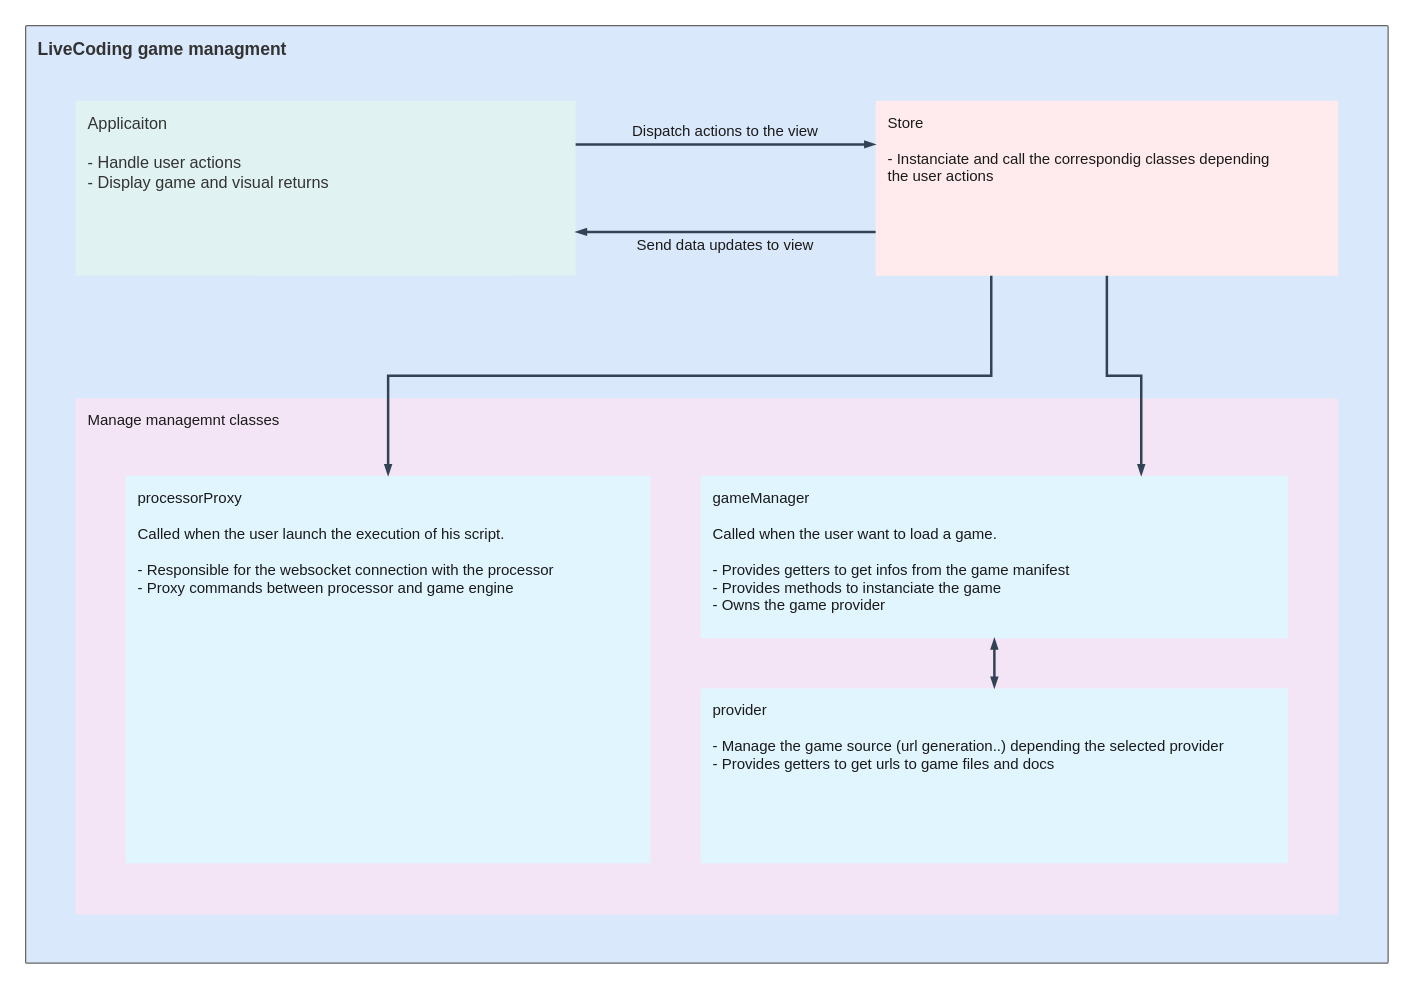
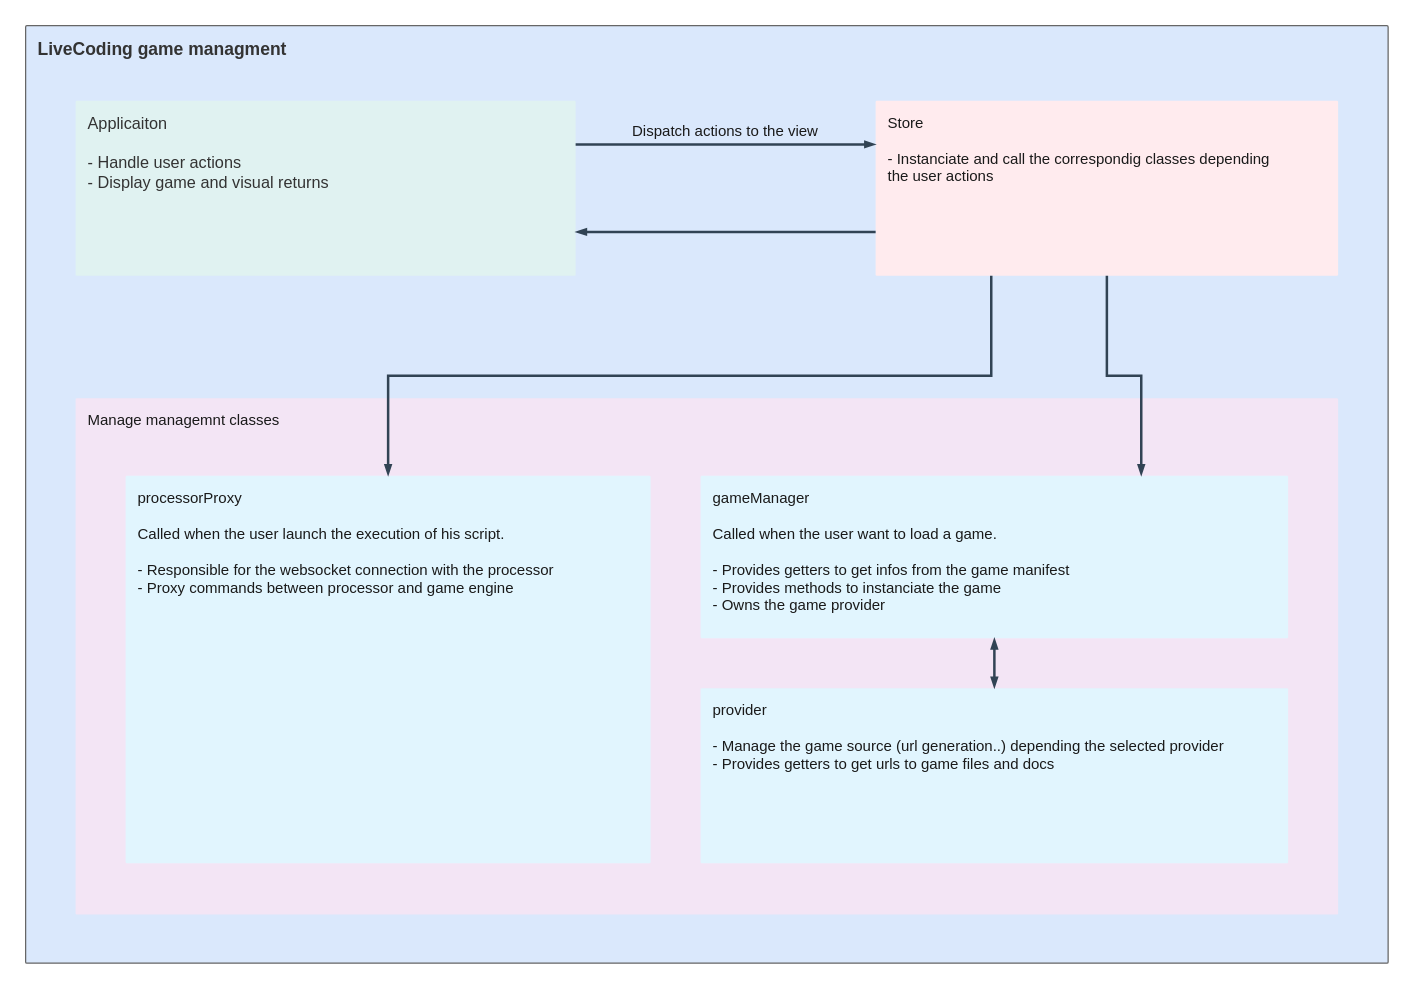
  <mxCell id="0" />
  <mxCell id="1" parent="0" />
  <mxCell id="2" value="&lt;font style=&quot;font-size: 14px&quot; color=&quot;#333333&quot;&gt;&lt;b&gt;LiveCoding game managment&lt;/b&gt;&lt;/font&gt;" style="points=[[0,0,0],[0.25,0,0],[0.5,0,0],[0.75,0,0],[1,0,0],[1,0.25,0],[1,0.5,0],[1,0.75,0],[1,1,0],[0.75,1,0],[0.5,1,0],[0.25,1,0],[0,1,0],[0,0.75,0],[0,0.5,0],[0,0.25,0]];rounded=1;absoluteArcSize=1;arcSize=2;html=1;strokeColor=#666666;shadow=0;dashed=0;fontSize=12;fontColor=#333333;align=left;verticalAlign=top;spacing=10;spacingTop=-4;fillColor=#dae8fc;" vertex="1" parent="1"><mxGeometry x="20" y="20" width="1090" height="750" as="geometry" /></mxCell>
  <mxCell id="3" value="&lt;font style=&quot;font-size: 13px&quot; color=&quot;#333333&quot;&gt;Applicaiton&lt;br&gt;&lt;br&gt;- Handle user actions&lt;br&gt;- Display game and visual returns&lt;/font&gt;&lt;br&gt;" style="points=[[0,0,0],[0.25,0,0],[0.5,0,0],[0.75,0,0],[1,0,0],[1,0.25,0],[1,0.5,0],[1,0.75,0],[1,1,0],[0.75,1,0],[0.5,1,0],[0.25,1,0],[0,1,0],[0,0.75,0],[0,0.5,0],[0,0.25,0]];rounded=1;absoluteArcSize=1;arcSize=2;html=1;strokeColor=none;gradientColor=none;shadow=0;dashed=0;fontSize=12;fontColor=#9E9E9E;align=left;verticalAlign=top;spacing=10;spacingTop=-4;fillColor=#E0F2F1;" vertex="1" parent="1"><mxGeometry x="60" y="80" width="400" height="140" as="geometry" /></mxCell>
  <mxCell id="4" value="&lt;font color=&quot;#1a1a1a&quot;&gt;Store&lt;br&gt;&lt;br&gt;- Instanciate and call the correspondig classes depending &lt;br&gt;the user actions&lt;/font&gt;&lt;br&gt;" style="points=[[0,0,0],[0.25,0,0],[0.5,0,0],[0.75,0,0],[1,0,0],[1,0.25,0],[1,0.5,0],[1,0.75,0],[1,1,0],[0.75,1,0],[0.5,1,0],[0.25,1,0],[0,1,0],[0,0.75,0],[0,0.5,0],[0,0.25,0]];rounded=1;absoluteArcSize=1;arcSize=2;html=1;strokeColor=none;gradientColor=none;shadow=0;dashed=0;fontSize=12;fontColor=#9E9E9E;align=left;verticalAlign=top;spacing=10;spacingTop=-4;fillColor=#FFEBEE;" vertex="1" parent="1"><mxGeometry x="700" y="80" width="370" height="140" as="geometry" /></mxCell>
  <mxCell id="5" value="&lt;font color=&quot;#1a1a1a&quot;&gt;Manage managemnt classes&lt;/font&gt;" style="points=[[0,0,0],[0.25,0,0],[0.5,0,0],[0.75,0,0],[1,0,0],[1,0.25,0],[1,0.5,0],[1,0.75,0],[1,1,0],[0.75,1,0],[0.5,1,0],[0.25,1,0],[0,1,0],[0,0.75,0],[0,0.5,0],[0,0.25,0]];rounded=1;absoluteArcSize=1;arcSize=2;html=1;strokeColor=none;gradientColor=none;shadow=0;dashed=0;fontSize=12;fontColor=#9E9E9E;align=left;verticalAlign=top;spacing=10;spacingTop=-4;fillColor=#F3E5F5;" vertex="1" parent="1"><mxGeometry x="60" y="318" width="1010" height="413" as="geometry" /></mxCell>
  <mxCell id="6" value="" style="edgeStyle=orthogonalEdgeStyle;fontSize=12;html=1;endArrow=blockThin;endFill=1;rounded=0;strokeWidth=2;endSize=4;startSize=4;dashed=0;strokeColor=#314354;exitX=1;exitY=0.25;exitDx=0;exitDy=0;exitPerimeter=0;entryX=0;entryY=0.25;entryDx=0;entryDy=0;entryPerimeter=0;fillColor=#647687;" edge="1" parent="1" source="3" target="4"><mxGeometry width="100" relative="1" as="geometry"><mxPoint x="430" y="-10" as="sourcePoint" /><mxPoint x="630" y="-10" as="targetPoint" /></mxGeometry></mxCell>
  <mxCell id="7" value="" style="edgeStyle=orthogonalEdgeStyle;fontSize=12;html=1;endArrow=blockThin;endFill=1;rounded=0;strokeWidth=2;endSize=4;startSize=4;dashed=0;strokeColor=#314354;exitX=0;exitY=0.75;exitDx=0;exitDy=0;exitPerimeter=0;entryX=1;entryY=0.75;entryDx=0;entryDy=0;entryPerimeter=0;fillColor=#647687;" edge="1" parent="1" source="4" target="3"><mxGeometry width="100" relative="1" as="geometry"><mxPoint x="470" y="140.667" as="sourcePoint" /><mxPoint x="710" y="140.667" as="targetPoint" /></mxGeometry></mxCell>
  <mxCell id="8" value="Dispatch actions to the view" style="text;align=center;fontStyle=0;verticalAlign=middle;spacingLeft=3;spacingRight=3;strokeColor=none;rotatable=0;points=[[0,0.5],[1,0.5]];portConstraint=eastwest;fillColor=none;fontColor=#1A1A1A;" vertex="1" parent="1"><mxGeometry x="480" y="91" width="200" height="26" as="geometry" /></mxCell>
- <mxCell id="9" value="Send data updates to view" style="text;align=center;fontStyle=0;verticalAlign=middle;spacingLeft=3;spacingRight=3;strokeColor=none;rotatable=0;points=[[0,0.5],[1,0.5]];portConstraint=eastwest;fillColor=none;fontColor=#1A1A1A;" vertex="1" parent="1"><mxGeometry x="480" y="182" width="200" height="26" as="geometry" /></mxCell>
  <mxCell id="10" value="&lt;font color=&quot;#1a1a1a&quot;&gt;gameManager&lt;br&gt;&lt;br&gt;Called when the user want to load a game.&lt;br&gt;&lt;br&gt;- Provides getters to get infos from the game manifest&lt;br&gt;- Provides methods to instanciate the game&lt;br&gt;- Owns the game provider&lt;/font&gt;&lt;br&gt;" style="points=[[0,0,0],[0.25,0,0],[0.5,0,0],[0.75,0,0],[1,0,0],[1,0.25,0],[1,0.5,0],[1,0.75,0],[1,1,0],[0.75,1,0],[0.5,1,0],[0.25,1,0],[0,1,0],[0,0.75,0],[0,0.5,0],[0,0.25,0]];rounded=1;absoluteArcSize=1;arcSize=2;html=1;strokeColor=none;gradientColor=none;shadow=0;dashed=0;fontSize=12;fontColor=#9E9E9E;align=left;verticalAlign=top;spacing=10;spacingTop=-4;fillColor=#E1F5FE;" vertex="1" parent="1"><mxGeometry x="560" y="380" width="470" height="130" as="geometry" /></mxCell>
  <mxCell id="11" value="&lt;font color=&quot;#1a1a1a&quot;&gt;processorProxy&lt;br&gt;&lt;br&gt;Called when the user launch the execution of his script.&lt;br&gt;&lt;br&gt;- Responsible for the websocket connection with the processor&lt;br&gt;- Proxy commands between processor and game engine&lt;/font&gt;&lt;br&gt;" style="points=[[0,0,0],[0.25,0,0],[0.5,0,0],[0.75,0,0],[1,0,0],[1,0.25,0],[1,0.5,0],[1,0.75,0],[1,1,0],[0.75,1,0],[0.5,1,0],[0.25,1,0],[0,1,0],[0,0.75,0],[0,0.5,0],[0,0.25,0]];rounded=1;absoluteArcSize=1;arcSize=2;html=1;strokeColor=none;gradientColor=none;shadow=0;dashed=0;fontSize=12;fontColor=#9E9E9E;align=left;verticalAlign=top;spacing=10;spacingTop=-4;fillColor=#E1F5FE;" vertex="1" parent="1"><mxGeometry x="100" y="380" width="420" height="310" as="geometry" /></mxCell>
  <mxCell id="12" value="&lt;font color=&quot;#1a1a1a&quot;&gt;provider&lt;br&gt;&lt;br&gt;- Manage the game source (url generation..) depending the selected provider&lt;br&gt;- Provides getters to get urls to game files and docs&lt;/font&gt;&lt;br&gt;" style="points=[[0,0,0],[0.25,0,0],[0.5,0,0],[0.75,0,0],[1,0,0],[1,0.25,0],[1,0.5,0],[1,0.75,0],[1,1,0],[0.75,1,0],[0.5,1,0],[0.25,1,0],[0,1,0],[0,0.75,0],[0,0.5,0],[0,0.25,0]];rounded=1;absoluteArcSize=1;arcSize=2;html=1;strokeColor=none;gradientColor=none;shadow=0;dashed=0;fontSize=12;fontColor=#9E9E9E;align=left;verticalAlign=top;spacing=10;spacingTop=-4;fillColor=#E1F5FE;" vertex="1" parent="1"><mxGeometry x="560" y="550" width="470" height="140" as="geometry" /></mxCell>
  <mxCell id="13" value="" style="edgeStyle=orthogonalEdgeStyle;fontSize=12;html=1;endArrow=blockThin;endFill=1;rounded=0;strokeWidth=2;endSize=4;startSize=4;dashed=0;strokeColor=#314354;exitX=0.5;exitY=1;exitDx=0;exitDy=0;exitPerimeter=0;entryX=0.75;entryY=0;entryDx=0;entryDy=0;entryPerimeter=0;fillColor=#647687;" edge="1" parent="1" source="4" target="10"><mxGeometry width="100" relative="1" as="geometry"><mxPoint x="470" y="125.667" as="sourcePoint" /><mxPoint x="710" y="125.667" as="targetPoint" /></mxGeometry></mxCell>
  <mxCell id="14" value="" style="edgeStyle=orthogonalEdgeStyle;fontSize=12;html=1;endArrow=blockThin;endFill=1;rounded=0;strokeWidth=2;endSize=4;startSize=4;dashed=0;strokeColor=#314354;exitX=0.25;exitY=1;exitDx=0;exitDy=0;exitPerimeter=0;entryX=0.5;entryY=0;entryDx=0;entryDy=0;entryPerimeter=0;fillColor=#647687;" edge="1" parent="1" source="4" target="11"><mxGeometry width="100" relative="1" as="geometry"><mxPoint x="895.333" y="230" as="sourcePoint" /><mxPoint x="804.667" y="390" as="targetPoint" /></mxGeometry></mxCell>
  <mxCell id="15" value="" style="edgeStyle=orthogonalEdgeStyle;fontSize=12;html=1;endArrow=blockThin;endFill=1;rounded=0;strokeWidth=2;endSize=4;startSize=4;dashed=0;strokeColor=#314354;exitX=0.5;exitY=1;exitDx=0;exitDy=0;exitPerimeter=0;entryX=0.5;entryY=0;entryDx=0;entryDy=0;entryPerimeter=0;fillColor=#647687;startArrow=blockThin;startFill=1;" edge="1" parent="1" source="10" target="12"><mxGeometry width="100" relative="1" as="geometry"><mxPoint x="895.333" y="230" as="sourcePoint" /><mxPoint x="922" y="390" as="targetPoint" /></mxGeometry></mxCell>
